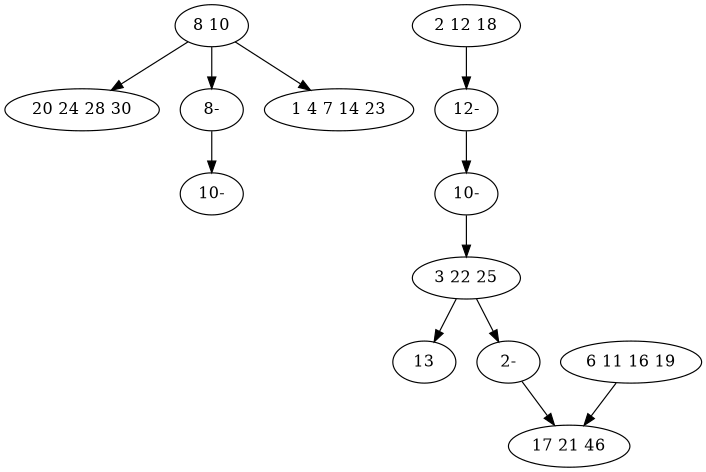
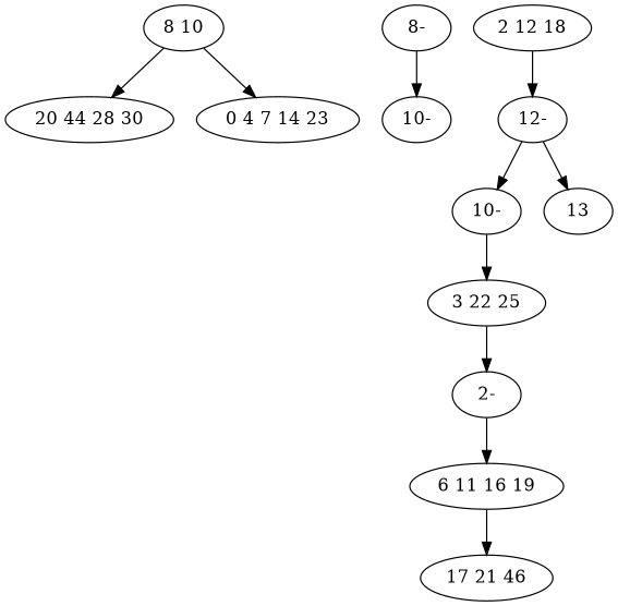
  digraph {
    n1 [label="8 10"]
-   n2 [label="20 24 28 30"]
+   n2 [label="20 44 28 30"]
    n3 [label="8-"]
-   n4 [label="1 4 7 14 23"]
+   n4 [label="0 4 7 14 23"]
    n5 [label="2 12 18"]
    n6 [label="12-"]
    n7 [label="10-"]
    n8 [label="10-"]
    n9 [label="3 22 25"]
    n10 [label=13]
    n11 [label="2-"]
    n12 [label="6 11 16 19"]
    n13 [label="17 21 46"]
    n1 -> n2
-   n1 -> n3
    n1 -> n4
    n3 -> n7
    n5 -> n6
    n6 -> n8
    n8 -> n9
-   n9 -> n10
+   n6 -> n10
    n9 -> n11
-   n11 -> n13
+   n11 -> n12
    n12 -> n13
  }
